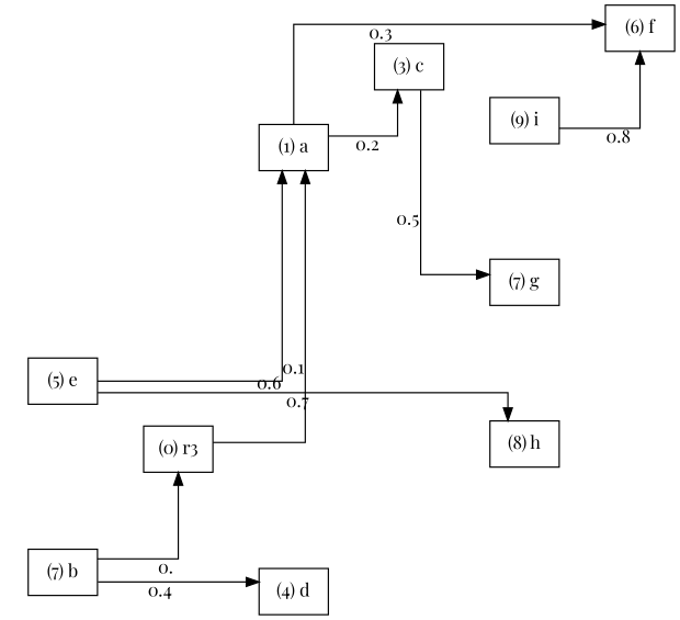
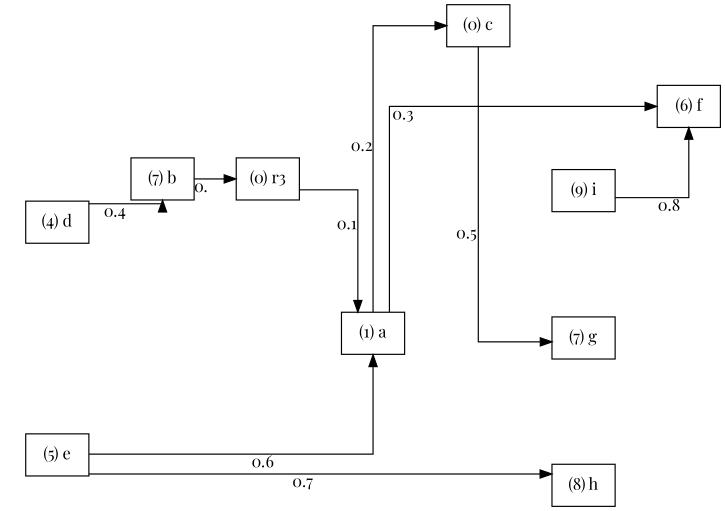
  digraph {
    fontname="Playfair Display"
    nodesep=1.0
    ordering=out
    rankdir=LR
    splines=ortho
    node [fontname="Playfair Display" shape=box]
    edge [fontname="Playfair Display" style=invis weight=1000]
    n1 [label="(5) e"]
    n2 [label="(0) r3"]
    n3 [label="(1) a"]
    n4 [label="(7) b"]
-   n5 [label="(3) c"]
+   n5 [label="(0) c"]
    n6 [label="(4) d"]
    n7 [label="(6) f"]
    n8 [label="(7) g"]
    n9 [label="(8) h"]
    n10 [label="(9) i"]
    subgraph sub_1 {
      subgraph sub_2 {
        rank=same
        n1
      }
    }
    subgraph sub_3 {
      n1
      n2
      n3
      n4
      n5
      n6
      n7
    }
    subgraph sub_4 {
      subgraph sub_5 {
        rank=same
        n8
        n9
        n10
      }
    }
    n1 -> n1
    n1 -> n3 [weight=0.6 xlabel=0.6 style=""]
    n1 -> n9 [weight=0.7 xlabel=0.7 style=""]
    n2 -> n3 [weight=0.1 xlabel=0.1 style=""]
    n3 -> n5 [weight=0.2 xlabel=0.2 style=""]
    n3 -> n7 [weight=0.3 xlabel=0.3 style=""]
    n4 -> n2 [weight=0 xlabel=0. style=""]
    n5 -> n8 [weight=0.5 xlabel=0.5 style=""]
-   n4 -> n6 [weight=0.4 xlabel=0.4 style=""]
+   n6 -> n4 [weight=0.4 xlabel=0.4 style=""]
    n8 -> n8
    n8 -> n9 [weight=1100]
    n8 -> n10 [weight=1200]
    n9 -> n8 [weight=1300]
    n9 -> n9 [weight=1400]
    n9 -> n10 [weight=1500]
    n10 -> n7 [weight=0.8 xlabel=0.8 style=""]
    n10 -> n8 [weight=1600]
    n10 -> n9 [weight=1700]
    n10 -> n10 [weight=1800]
  }
